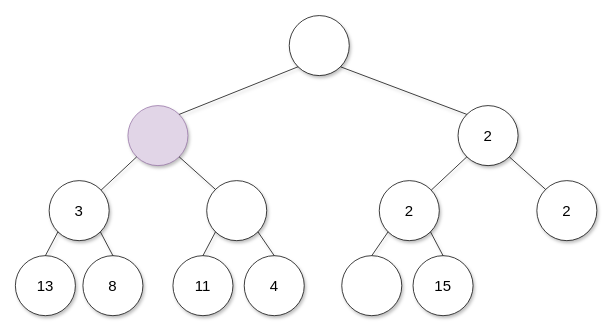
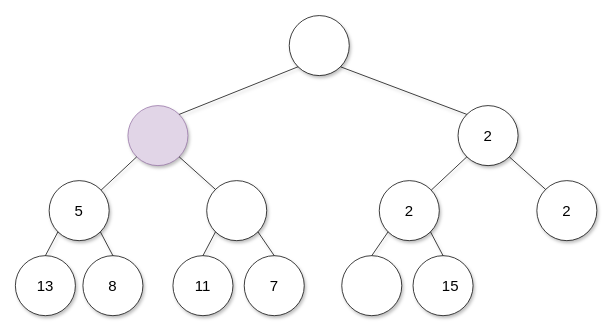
  <mxCell id="0" />
  <mxCell id="1" parent="0" />
  <mxCell id="2" value="" style="ellipse;whiteSpace=wrap;html=1;aspect=fixed;shadow=1;sketch=0;" vertex="1" parent="1"><mxGeometry x="385" y="20" width="80" height="80" as="geometry" /></mxCell>
  <mxCell id="3" value="" style="ellipse;whiteSpace=wrap;html=1;aspect=fixed;shadow=1;sketch=0;fillColor=#e1d5e7;strokeColor=#9673a6;" vertex="1" parent="1"><mxGeometry x="170" y="140" width="80" height="80" as="geometry" /></mxCell>
  <mxCell id="4" value="" style="ellipse;whiteSpace=wrap;html=1;aspect=fixed;shadow=1;sketch=0;" vertex="1" parent="1"><mxGeometry x="610" y="140" width="80" height="80" as="geometry" /></mxCell>
  <mxCell id="5" value="2" style="text;html=1;strokeColor=none;fillColor=none;align=center;verticalAlign=middle;whiteSpace=wrap;rounded=0;fontSize=20;shadow=1;sketch=0;" vertex="1" parent="1"><mxGeometry x="630" y="170" width="40" height="20" as="geometry" /></mxCell>
  <mxCell id="6" value="" style="ellipse;whiteSpace=wrap;html=1;aspect=fixed;shadow=1;sketch=0;" vertex="1" parent="1"><mxGeometry x="275" y="240" width="80" height="80" as="geometry" /></mxCell>
  <mxCell id="7" value="" style="ellipse;whiteSpace=wrap;html=1;aspect=fixed;shadow=1;sketch=0;" vertex="1" parent="1"><mxGeometry y="240" width="80" height="80" as="geometry" x="65" /></mxCell>
- <mxCell id="8" value="3" style="text;html=1;strokeColor=none;fillColor=none;align=center;verticalAlign=middle;whiteSpace=wrap;rounded=0;fontSize=20;shadow=1;sketch=0;" vertex="1" parent="1"><mxGeometry x="85" y="270" width="40" height="20" as="geometry" /></mxCell>
+ <mxCell id="8" value="5" style="text;html=1;strokeColor=none;fillColor=none;align=center;verticalAlign=middle;whiteSpace=wrap;rounded=0;fontSize=20;shadow=1;sketch=0;" vertex="1" parent="1"><mxGeometry x="85" y="270" width="40" height="20" as="geometry" /></mxCell>
  <mxCell id="9" value="" style="ellipse;whiteSpace=wrap;html=1;aspect=fixed;shadow=1;sketch=0;" vertex="1" parent="1"><mxGeometry x="230" y="340" width="80" height="80" as="geometry" /></mxCell>
  <mxCell id="10" value="11" style="text;html=1;strokeColor=none;fillColor=none;align=center;verticalAlign=middle;whiteSpace=wrap;rounded=0;fontSize=20;shadow=1;sketch=0;" vertex="1" parent="1"><mxGeometry x="250" y="370" width="40" height="20" as="geometry" /></mxCell>
  <mxCell id="11" value="" style="ellipse;whiteSpace=wrap;html=1;aspect=fixed;shadow=1;sketch=0;" vertex="1" parent="1"><mxGeometry x="110" y="340" width="80" height="80" as="geometry" /></mxCell>
  <mxCell id="12" value="8" style="text;html=1;strokeColor=none;fillColor=none;align=center;verticalAlign=middle;whiteSpace=wrap;rounded=0;fontSize=20;shadow=1;sketch=0;" vertex="1" parent="1"><mxGeometry x="130" y="370" width="40" height="20" as="geometry" /></mxCell>
  <mxCell id="13" value="" style="ellipse;whiteSpace=wrap;html=1;aspect=fixed;shadow=1;sketch=0;" vertex="1" parent="1"><mxGeometry x="20" y="340" width="80" height="80" as="geometry" /></mxCell>
  <mxCell id="14" value="13" style="text;html=1;strokeColor=none;fillColor=none;align=center;verticalAlign=middle;whiteSpace=wrap;rounded=0;fontSize=20;shadow=1;sketch=0;" vertex="1" parent="1"><mxGeometry x="40" y="370" width="40" height="20" as="geometry" /></mxCell>
  <mxCell id="15" value="" style="ellipse;whiteSpace=wrap;html=1;aspect=fixed;shadow=1;sketch=0;" vertex="1" parent="1"><mxGeometry x="715" y="240" width="80" height="80" as="geometry" /></mxCell>
  <mxCell id="16" value="2" style="text;html=1;strokeColor=none;fillColor=none;align=center;verticalAlign=middle;whiteSpace=wrap;rounded=0;fontSize=20;shadow=1;sketch=0;" vertex="1" parent="1"><mxGeometry x="735" y="270" width="40" height="20" as="geometry" /></mxCell>
  <mxCell id="17" value="" style="ellipse;whiteSpace=wrap;html=1;aspect=fixed;shadow=1;sketch=0;" vertex="1" parent="1"><mxGeometry x="505" y="240" width="80" height="80" as="geometry" /></mxCell>
  <mxCell id="18" value="2" style="text;html=1;strokeColor=none;fillColor=none;align=center;verticalAlign=middle;whiteSpace=wrap;rounded=0;fontSize=20;shadow=1;sketch=0;" vertex="1" parent="1"><mxGeometry x="525" y="270" width="40" height="20" as="geometry" /></mxCell>
  <mxCell id="19" value="" style="endArrow=none;html=1;fontSize=20;entryX=0;entryY=1;entryDx=0;entryDy=0;exitX=1;exitY=0;exitDx=0;exitDy=0;shadow=1;sketch=0;" edge="1" parent="1" source="3" target="2"><mxGeometry width="50" height="50" relative="1" as="geometry"><mxPoint x="360" y="170" as="sourcePoint" /><mxPoint x="410" y="120" as="targetPoint" /></mxGeometry></mxCell>
  <mxCell id="20" value="" style="endArrow=none;html=1;fontSize=20;entryX=1;entryY=1;entryDx=0;entryDy=0;exitX=0;exitY=0;exitDx=0;exitDy=0;shadow=1;sketch=0;" edge="1" parent="1" source="4" target="2"><mxGeometry width="50" height="50" relative="1" as="geometry"><mxPoint x="360" y="205" as="sourcePoint" /><mxPoint x="410" y="155" as="targetPoint" /></mxGeometry></mxCell>
  <mxCell id="21" value="" style="endArrow=none;html=1;fontSize=20;entryX=0;entryY=1;entryDx=0;entryDy=0;shadow=1;sketch=0;" edge="1" parent="1" source="7" target="3"><mxGeometry width="50" height="50" relative="1" as="geometry"><mxPoint x="160" y="290" as="sourcePoint" /><mxPoint x="210" y="240" as="targetPoint" /></mxGeometry></mxCell>
  <mxCell id="22" value="" style="endArrow=none;html=1;fontSize=20;entryX=1;entryY=1;entryDx=0;entryDy=0;exitX=0;exitY=0;exitDx=0;exitDy=0;shadow=1;sketch=0;" edge="1" parent="1" source="6" target="3"><mxGeometry width="50" height="50" relative="1" as="geometry"><mxPoint x="160" y="315" as="sourcePoint" /><mxPoint x="210" y="265" as="targetPoint" /></mxGeometry></mxCell>
  <mxCell id="23" value="" style="endArrow=none;html=1;fontSize=20;exitX=0.5;exitY=0;exitDx=0;exitDy=0;entryX=0;entryY=1;entryDx=0;entryDy=0;shadow=1;sketch=0;" edge="1" parent="1" source="13" target="7"><mxGeometry width="50" height="50" relative="1" as="geometry"><mxPoint x="160" y="330" as="sourcePoint" /><mxPoint x="210" y="280" as="targetPoint" /></mxGeometry></mxCell>
  <mxCell id="24" value="" style="endArrow=none;html=1;fontSize=20;entryX=1;entryY=1;entryDx=0;entryDy=0;exitX=0.5;exitY=0;exitDx=0;exitDy=0;shadow=1;sketch=0;" edge="1" parent="1" source="11" target="7"><mxGeometry width="50" height="50" relative="1" as="geometry"><mxPoint x="185" y="340" as="sourcePoint" /><mxPoint x="235" y="290" as="targetPoint" /></mxGeometry></mxCell>
  <mxCell id="25" value="" style="endArrow=none;html=1;fontSize=20;entryX=0;entryY=1;entryDx=0;entryDy=0;exitX=0.5;exitY=0;exitDx=0;exitDy=0;shadow=1;sketch=0;" edge="1" parent="1" source="9" target="6"><mxGeometry width="50" height="50" relative="1" as="geometry"><mxPoint x="200" y="350" as="sourcePoint" /><mxPoint x="250" y="300" as="targetPoint" /></mxGeometry></mxCell>
  <mxCell id="26" value="" style="endArrow=none;html=1;fontSize=20;entryX=0;entryY=1;entryDx=0;entryDy=0;shadow=1;sketch=0;" edge="1" parent="1" source="17" target="4"><mxGeometry width="50" height="50" relative="1" as="geometry"><mxPoint x="490" y="230" as="sourcePoint" /><mxPoint x="540" y="180" as="targetPoint" /></mxGeometry></mxCell>
  <mxCell id="27" value="" style="endArrow=none;html=1;fontSize=20;entryX=1;entryY=1;entryDx=0;entryDy=0;exitX=0;exitY=0;exitDx=0;exitDy=0;shadow=1;sketch=0;" edge="1" parent="1" source="15" target="4"><mxGeometry width="50" height="50" relative="1" as="geometry"><mxPoint x="640" y="330" as="sourcePoint" /><mxPoint x="690" y="280" as="targetPoint" /></mxGeometry></mxCell>
  <mxCell id="28" value="" style="ellipse;whiteSpace=wrap;html=1;aspect=fixed;shadow=1;sketch=0;" vertex="1" parent="1"><mxGeometry x="325" y="340" width="80" height="80" as="geometry" /></mxCell>
- <mxCell id="29" value="4" style="text;html=1;align=center;verticalAlign=middle;whiteSpace=wrap;rounded=0;fontSize=20;shadow=1;sketch=0;" vertex="1" parent="1"><mxGeometry x="345" y="370" width="40" height="20" as="geometry" /></mxCell>
+ <mxCell id="29" value="7" style="text;html=1;align=center;verticalAlign=middle;whiteSpace=wrap;rounded=0;fontSize=20;shadow=1;sketch=0;" vertex="1" parent="1"><mxGeometry x="345" y="370" width="40" height="20" as="geometry" /></mxCell>
  <mxCell id="30" value="" style="endArrow=none;html=1;fontSize=20;exitX=0.5;exitY=0;exitDx=0;exitDy=0;entryX=1;entryY=1;entryDx=0;entryDy=0;shadow=1;sketch=0;" edge="1" parent="1" source="28" target="6"><mxGeometry width="50" height="50" relative="1" as="geometry"><mxPoint x="510" y="430" as="sourcePoint" /><mxPoint x="560" y="380" as="targetPoint" /></mxGeometry></mxCell>
  <mxCell id="31" value="" style="ellipse;whiteSpace=wrap;html=1;aspect=fixed;shadow=1;sketch=0;" vertex="1" parent="1"><mxGeometry x="455" y="340" width="80" height="80" as="geometry" /></mxCell>
  <mxCell id="32" value="" style="ellipse;whiteSpace=wrap;html=1;aspect=fixed;shadow=1;sketch=0;" vertex="1" parent="1"><mxGeometry x="550" y="340" width="80" height="80" as="geometry" /></mxCell>
- <mxCell id="33" value="15" style="text;html=1;align=center;verticalAlign=middle;whiteSpace=wrap;rounded=0;fontSize=20;shadow=1;sketch=0;" vertex="1" parent="1"><mxGeometry x="570" y="370" width="40" height="20" as="geometry" /></mxCell>
+ <mxCell id="33" value="15" style="text;html=1;align=center;verticalAlign=middle;whiteSpace=wrap;rounded=0;fontSize=20;shadow=1;sketch=0;" vertex="1" parent="1"><mxGeometry x="580" y="370" width="40" height="20" as="geometry" /></mxCell>
  <mxCell id="34" value="" style="endArrow=none;html=1;fontSize=20;exitX=0.5;exitY=0;exitDx=0;exitDy=0;entryX=0;entryY=1;entryDx=0;entryDy=0;shadow=1;sketch=0;" edge="1" parent="1" source="31" target="17"><mxGeometry width="50" height="50" relative="1" as="geometry"><mxPoint x="455" y="310" as="sourcePoint" /><mxPoint x="505" y="260" as="targetPoint" /></mxGeometry></mxCell>
  <mxCell id="35" value="" style="endArrow=none;html=1;fontSize=20;exitX=0.5;exitY=0;exitDx=0;exitDy=0;entryX=1;entryY=1;entryDx=0;entryDy=0;shadow=1;sketch=0;" edge="1" parent="1" source="32" target="17"><mxGeometry width="50" height="50" relative="1" as="geometry"><mxPoint x="455" y="310" as="sourcePoint" /><mxPoint x="505" y="260" as="targetPoint" /></mxGeometry></mxCell>
